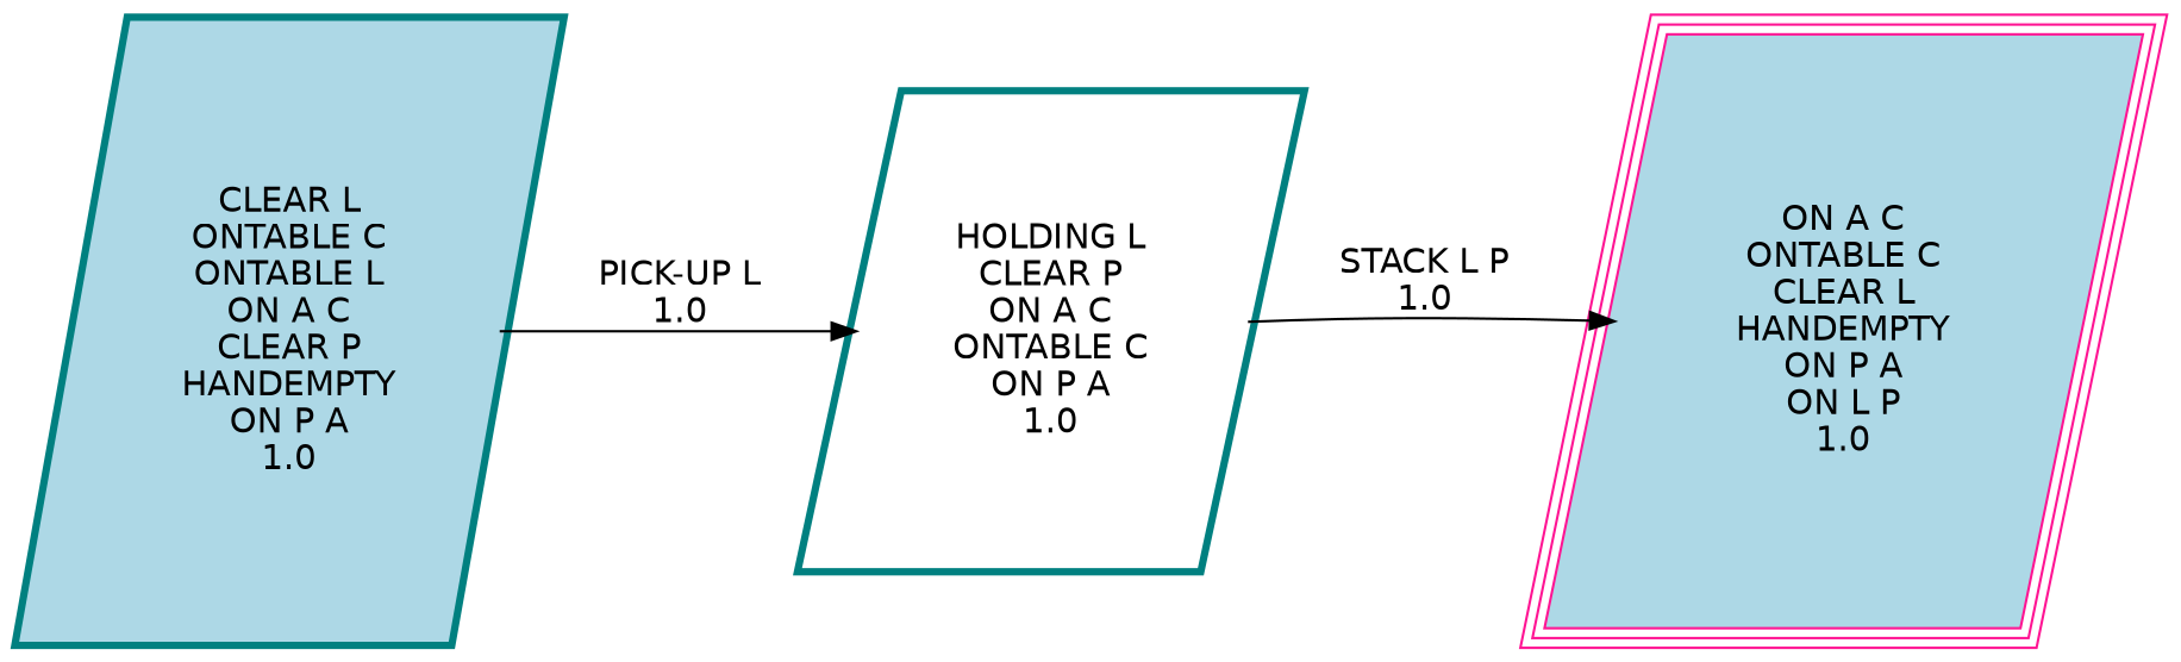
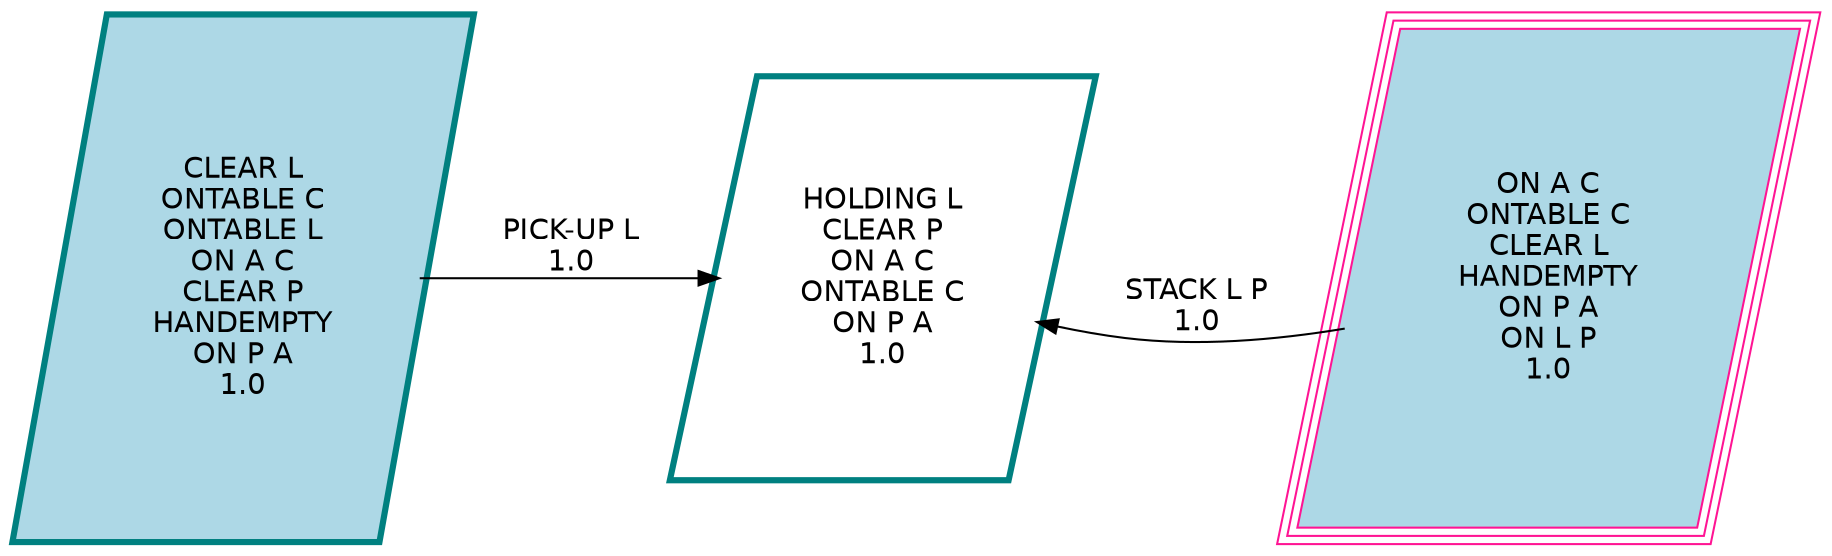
  digraph {
    rankdir=LR
    fontname="DejaVu Sans"
    node [penwidth=3 shape=parallelogram style=filled fillcolor=lightblue color=teal fontname="DejaVu Sans"]
    edge [arrowhead=normal fontname="DejaVu Sans"]
    "CLEAR L\nONTABLE C\nONTABLE L\nON A C\nCLEAR P\nHANDEMPTY\nON P A\n1.0\n"
    "HOLDING L\nCLEAR P\nON A C\nONTABLE C\nON P A\n1.0\n" [fillcolor=white]
    "ON A C\nONTABLE C\nCLEAR L\nHANDEMPTY\nON P A\nON L P\n1.0\n" [peripheries=3 color=deeppink penwidth=""]
    "CLEAR L\nONTABLE C\nONTABLE L\nON A C\nCLEAR P\nHANDEMPTY\nON P A\n1.0\n" -> "HOLDING L\nCLEAR P\nON A C\nONTABLE C\nON P A\n1.0\n" [label="PICK-UP L\n1.0\n"]
-   "HOLDING L\nCLEAR P\nON A C\nONTABLE C\nON P A\n1.0\n" -> "ON A C\nONTABLE C\nCLEAR L\nHANDEMPTY\nON P A\nON L P\n1.0\n" [label="STACK L P\n1.0\n"]
+   "ON A C\nONTABLE C\nCLEAR L\nHANDEMPTY\nON P A\nON L P\n1.0\n" -> "HOLDING L\nCLEAR P\nON A C\nONTABLE C\nON P A\n1.0\n" [label="STACK L P\n1.0\n"]
  }
